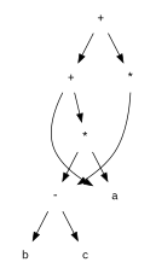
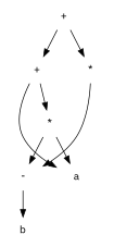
  digraph {
    fontname="IBM Plex Sans"
    ordering=out
    node [fontname="IBM Plex Sans" shape=none]
    edge [fontname="IBM Plex Sans"]
    n1 [label="+"]
    n2 [label="*"]
    n3 [label="-"]
    n4 [label=a]
    n5 [label="*"]
    n6 [label=b]
-   n7 [label=c]
    n8 [label="+"]
    subgraph sub_1 {
      rank=same
      n1
      n2
    }
    subgraph sub_2 {
      rank=same
      n3
      n4
    }
    n1 -> n4
    n1 -> n5
    n2 -> n3
    n3 -> n6
-   n3 -> n7
    n5 -> n3
    n5 -> n4
    n8 -> n1
    n8 -> n2
  }
